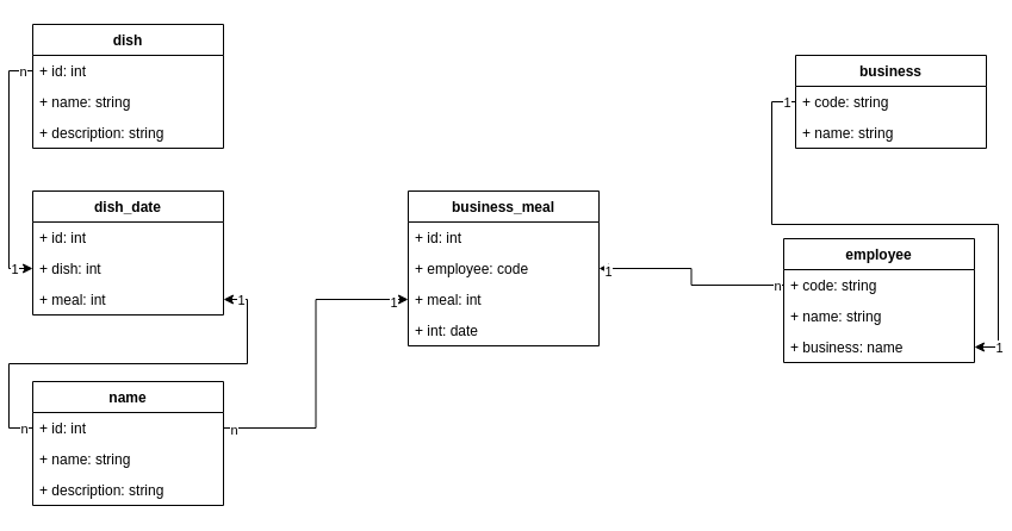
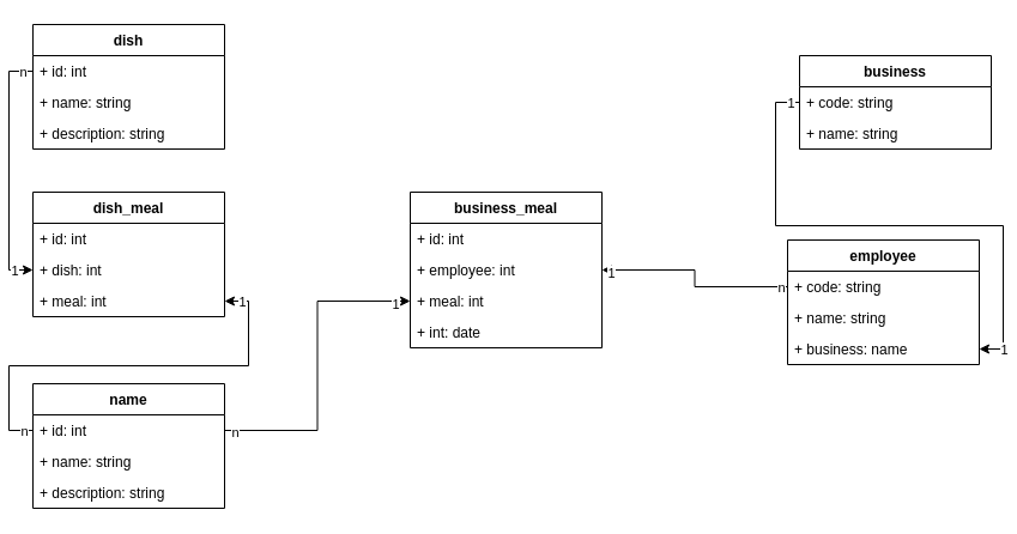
  <mxCell id="0" />
  <mxCell id="1" parent="0" />
  <mxCell id="2" value="business" style="swimlane;fontStyle=1;align=center;verticalAlign=top;childLayout=stackLayout;horizontal=1;startSize=26;horizontalStack=0;resizeParent=1;resizeParentMax=0;resizeLast=0;collapsible=1;marginBottom=0;" parent="1" vertex="1"><mxGeometry x="660" y="46" width="160" height="78" as="geometry" /></mxCell>
  <mxCell id="3" value="+ code: string" style="text;strokeColor=none;fillColor=none;align=left;verticalAlign=top;spacingLeft=4;spacingRight=4;overflow=hidden;rotatable=0;points=[[0,0.5],[1,0.5]];portConstraint=eastwest;" parent="2" vertex="1"><mxGeometry y="26" width="160" height="26" as="geometry" /></mxCell>
  <mxCell id="4" value="+ name: string" style="text;strokeColor=none;fillColor=none;align=left;verticalAlign=top;spacingLeft=4;spacingRight=4;overflow=hidden;rotatable=0;points=[[0,0.5],[1,0.5]];portConstraint=eastwest;" parent="2" vertex="1"><mxGeometry y="52" width="160" height="26" as="geometry" /></mxCell>
  <mxCell id="5" value="employee" style="swimlane;fontStyle=1;align=center;verticalAlign=top;childLayout=stackLayout;horizontal=1;startSize=26;horizontalStack=0;resizeParent=1;resizeParentMax=0;resizeLast=0;collapsible=1;marginBottom=0;" parent="1" vertex="1"><mxGeometry x="650" y="200" width="160" height="104" as="geometry" /></mxCell>
  <mxCell id="6" value="+ code: string" style="text;strokeColor=none;fillColor=none;align=left;verticalAlign=top;spacingLeft=4;spacingRight=4;overflow=hidden;rotatable=0;points=[[0,0.5],[1,0.5]];portConstraint=eastwest;" parent="5" vertex="1"><mxGeometry y="26" width="160" height="26" as="geometry" /></mxCell>
  <mxCell id="7" value="+ name: string" style="text;strokeColor=none;fillColor=none;align=left;verticalAlign=top;spacingLeft=4;spacingRight=4;overflow=hidden;rotatable=0;points=[[0,0.5],[1,0.5]];portConstraint=eastwest;" parent="5" vertex="1"><mxGeometry y="52" width="160" height="26" as="geometry" /></mxCell>
  <mxCell id="8" value="+ business: name" style="text;strokeColor=none;fillColor=none;align=left;verticalAlign=top;spacingLeft=4;spacingRight=4;overflow=hidden;rotatable=0;points=[[0,0.5],[1,0.5]];portConstraint=eastwest;" parent="5" vertex="1"><mxGeometry y="78" width="160" height="26" as="geometry" /></mxCell>
  <mxCell id="9" value="dish" style="swimlane;fontStyle=1;align=center;verticalAlign=top;childLayout=stackLayout;horizontal=1;startSize=26;horizontalStack=0;resizeParent=1;resizeParentMax=0;resizeLast=0;collapsible=1;marginBottom=0;" parent="1" vertex="1"><mxGeometry x="20" y="20" width="160" height="104" as="geometry" /></mxCell>
  <mxCell id="10" value="+ id: int" style="text;strokeColor=none;fillColor=none;align=left;verticalAlign=top;spacingLeft=4;spacingRight=4;overflow=hidden;rotatable=0;points=[[0,0.5],[1,0.5]];portConstraint=eastwest;" parent="9" vertex="1"><mxGeometry y="26" width="160" height="26" as="geometry" /></mxCell>
  <mxCell id="11" value="+ name: string" style="text;strokeColor=none;fillColor=none;align=left;verticalAlign=top;spacingLeft=4;spacingRight=4;overflow=hidden;rotatable=0;points=[[0,0.5],[1,0.5]];portConstraint=eastwest;" parent="9" vertex="1"><mxGeometry y="52" width="160" height="26" as="geometry" /></mxCell>
  <mxCell id="12" value="+ description: string" style="text;strokeColor=none;fillColor=none;align=left;verticalAlign=top;spacingLeft=4;spacingRight=4;overflow=hidden;rotatable=0;points=[[0,0.5],[1,0.5]];portConstraint=eastwest;" parent="9" vertex="1"><mxGeometry y="78" width="160" height="26" as="geometry" /></mxCell>
  <mxCell id="13" value="name" style="swimlane;fontStyle=1;align=center;verticalAlign=top;childLayout=stackLayout;horizontal=1;startSize=26;horizontalStack=0;resizeParent=1;resizeParentMax=0;resizeLast=0;collapsible=1;marginBottom=0;" parent="1" vertex="1"><mxGeometry x="20" y="320" width="160" height="104" as="geometry" /></mxCell>
  <mxCell id="14" value="+ id: int" style="text;strokeColor=none;fillColor=none;align=left;verticalAlign=top;spacingLeft=4;spacingRight=4;overflow=hidden;rotatable=0;points=[[0,0.5],[1,0.5]];portConstraint=eastwest;" parent="13" vertex="1"><mxGeometry y="26" width="160" height="26" as="geometry" /></mxCell>
  <mxCell id="15" value="+ name: string" style="text;strokeColor=none;fillColor=none;align=left;verticalAlign=top;spacingLeft=4;spacingRight=4;overflow=hidden;rotatable=0;points=[[0,0.5],[1,0.5]];portConstraint=eastwest;" parent="13" vertex="1"><mxGeometry y="52" width="160" height="26" as="geometry" /></mxCell>
  <mxCell id="16" value="+ description: string" style="text;strokeColor=none;fillColor=none;align=left;verticalAlign=top;spacingLeft=4;spacingRight=4;overflow=hidden;rotatable=0;points=[[0,0.5],[1,0.5]];portConstraint=eastwest;" parent="13" vertex="1"><mxGeometry y="78" width="160" height="26" as="geometry" /></mxCell>
  <mxCell id="17" value="business_meal" style="swimlane;fontStyle=1;align=center;verticalAlign=top;childLayout=stackLayout;horizontal=1;startSize=26;horizontalStack=0;resizeParent=1;resizeParentMax=0;resizeLast=0;collapsible=1;marginBottom=0;" parent="1" vertex="1"><mxGeometry x="335" y="160" width="160" height="130" as="geometry" /></mxCell>
  <mxCell id="18" value="+ id: int" style="text;strokeColor=none;fillColor=none;align=left;verticalAlign=top;spacingLeft=4;spacingRight=4;overflow=hidden;rotatable=0;points=[[0,0.5],[1,0.5]];portConstraint=eastwest;" parent="17" vertex="1"><mxGeometry y="26" width="160" height="26" as="geometry" /></mxCell>
- <mxCell id="19" value="+ employee: code" style="text;strokeColor=none;fillColor=none;align=left;verticalAlign=top;spacingLeft=4;spacingRight=4;overflow=hidden;rotatable=0;points=[[0,0.5],[1,0.5]];portConstraint=eastwest;" parent="17" vertex="1"><mxGeometry y="52" width="160" height="26" as="geometry" /></mxCell>
+ <mxCell id="19" value="+ employee: int" style="text;strokeColor=none;fillColor=none;align=left;verticalAlign=top;spacingLeft=4;spacingRight=4;overflow=hidden;rotatable=0;points=[[0,0.5],[1,0.5]];portConstraint=eastwest;" parent="17" vertex="1"><mxGeometry y="52" width="160" height="26" as="geometry" /></mxCell>
  <mxCell id="20" value="+ meal: int" style="text;strokeColor=none;fillColor=none;align=left;verticalAlign=top;spacingLeft=4;spacingRight=4;overflow=hidden;rotatable=0;points=[[0,0.5],[1,0.5]];portConstraint=eastwest;" parent="17" vertex="1"><mxGeometry y="78" width="160" height="26" as="geometry" /></mxCell>
  <mxCell id="21" value="+ int: date" style="text;strokeColor=none;fillColor=none;align=left;verticalAlign=top;spacingLeft=4;spacingRight=4;overflow=hidden;rotatable=0;points=[[0,0.5],[1,0.5]];portConstraint=eastwest;" parent="17" vertex="1"><mxGeometry y="104" width="160" height="26" as="geometry" /></mxCell>
  <mxCell id="22" style="edgeStyle=orthogonalEdgeStyle;rounded=0;orthogonalLoop=1;jettySize=auto;html=1;" parent="1" source="3" target="8" edge="1"><mxGeometry relative="1" as="geometry" /></mxCell>
  <mxCell id="23" value="1" style="edgeLabel;html=1;align=center;verticalAlign=middle;resizable=0;points=[];" parent="22" vertex="1" connectable="0"><mxGeometry x="0.907" relative="1" as="geometry"><mxPoint as="offset" /></mxGeometry></mxCell>
  <mxCell id="24" value="1" style="edgeLabel;html=1;align=center;verticalAlign=middle;resizable=0;points=[];" parent="22" vertex="1" connectable="0"><mxGeometry x="-0.965" relative="1" as="geometry"><mxPoint as="offset" /></mxGeometry></mxCell>
  <mxCell id="25" style="edgeStyle=orthogonalEdgeStyle;rounded=0;orthogonalLoop=1;jettySize=auto;html=1;" parent="1" source="14" target="20" edge="1"><mxGeometry relative="1" as="geometry" /></mxCell>
  <mxCell id="26" value="n" style="edgeLabel;html=1;align=center;verticalAlign=middle;resizable=0;points=[];" parent="25" vertex="1" connectable="0"><mxGeometry x="-0.939" y="-1" relative="1" as="geometry"><mxPoint as="offset" /></mxGeometry></mxCell>
  <mxCell id="27" value="1" style="edgeLabel;html=1;align=center;verticalAlign=middle;resizable=0;points=[];" parent="25" vertex="1" connectable="0"><mxGeometry x="0.903" y="-2" relative="1" as="geometry"><mxPoint as="offset" /></mxGeometry></mxCell>
  <mxCell id="28" style="edgeStyle=orthogonalEdgeStyle;rounded=0;orthogonalLoop=1;jettySize=auto;html=1;" parent="1" source="6" target="19" edge="1"><mxGeometry relative="1" as="geometry" /></mxCell>
  <mxCell id="29" value="n" style="edgeLabel;html=1;align=center;verticalAlign=middle;resizable=0;points=[];" parent="28" vertex="1" connectable="0"><mxGeometry x="-0.929" relative="1" as="geometry"><mxPoint as="offset" /></mxGeometry></mxCell>
  <mxCell id="30" value="1" style="edgeLabel;html=1;align=center;verticalAlign=middle;resizable=0;points=[];" parent="28" vertex="1" connectable="0"><mxGeometry x="0.915" y="2" relative="1" as="geometry"><mxPoint as="offset" /></mxGeometry></mxCell>
- <mxCell id="31" value="dish_date" style="swimlane;fontStyle=1;align=center;verticalAlign=top;childLayout=stackLayout;horizontal=1;startSize=26;horizontalStack=0;resizeParent=1;resizeParentMax=0;resizeLast=0;collapsible=1;marginBottom=0;" parent="1" vertex="1"><mxGeometry x="20" y="160" width="160" height="104" as="geometry" /></mxCell>
+ <mxCell id="31" value="dish_meal" style="swimlane;fontStyle=1;align=center;verticalAlign=top;childLayout=stackLayout;horizontal=1;startSize=26;horizontalStack=0;resizeParent=1;resizeParentMax=0;resizeLast=0;collapsible=1;marginBottom=0;" parent="1" vertex="1"><mxGeometry x="20" y="160" width="160" height="104" as="geometry" /></mxCell>
  <mxCell id="32" value="+ id: int" style="text;strokeColor=none;fillColor=none;align=left;verticalAlign=top;spacingLeft=4;spacingRight=4;overflow=hidden;rotatable=0;points=[[0,0.5],[1,0.5]];portConstraint=eastwest;" parent="31" vertex="1"><mxGeometry y="26" width="160" height="26" as="geometry" /></mxCell>
  <mxCell id="33" value="+ dish: int" style="text;strokeColor=none;fillColor=none;align=left;verticalAlign=top;spacingLeft=4;spacingRight=4;overflow=hidden;rotatable=0;points=[[0,0.5],[1,0.5]];portConstraint=eastwest;" parent="31" vertex="1"><mxGeometry y="52" width="160" height="26" as="geometry" /></mxCell>
  <mxCell id="34" value="+ meal: int" style="text;strokeColor=none;fillColor=none;align=left;verticalAlign=top;spacingLeft=4;spacingRight=4;overflow=hidden;rotatable=0;points=[[0,0.5],[1,0.5]];portConstraint=eastwest;" parent="31" vertex="1"><mxGeometry y="78" width="160" height="26" as="geometry" /></mxCell>
  <mxCell id="35" style="edgeStyle=orthogonalEdgeStyle;rounded=0;orthogonalLoop=1;jettySize=auto;html=1;entryX=0;entryY=0.5;entryDx=0;entryDy=0;" parent="1" source="10" target="33" edge="1"><mxGeometry relative="1" as="geometry" /></mxCell>
  <mxCell id="36" value="n" style="edgeLabel;html=1;align=center;verticalAlign=middle;resizable=0;points=[];" parent="35" vertex="1" connectable="0"><mxGeometry x="-0.913" relative="1" as="geometry"><mxPoint as="offset" /></mxGeometry></mxCell>
  <mxCell id="37" value="1" style="edgeLabel;html=1;align=center;verticalAlign=middle;resizable=0;points=[];" parent="35" vertex="1" connectable="0"><mxGeometry x="0.841" relative="1" as="geometry"><mxPoint as="offset" /></mxGeometry></mxCell>
  <mxCell id="38" style="edgeStyle=orthogonalEdgeStyle;rounded=0;orthogonalLoop=1;jettySize=auto;html=1;" parent="1" source="14" target="34" edge="1"><mxGeometry relative="1" as="geometry" /></mxCell>
  <mxCell id="39" value="1" style="edgeLabel;html=1;align=center;verticalAlign=middle;resizable=0;points=[];" parent="38" vertex="1" connectable="0"><mxGeometry x="0.917" relative="1" as="geometry"><mxPoint as="offset" /></mxGeometry></mxCell>
  <mxCell id="40" value="n" style="edgeLabel;html=1;align=center;verticalAlign=middle;resizable=0;points=[];" parent="38" vertex="1" connectable="0"><mxGeometry x="-0.954" relative="1" as="geometry"><mxPoint as="offset" /></mxGeometry></mxCell>
